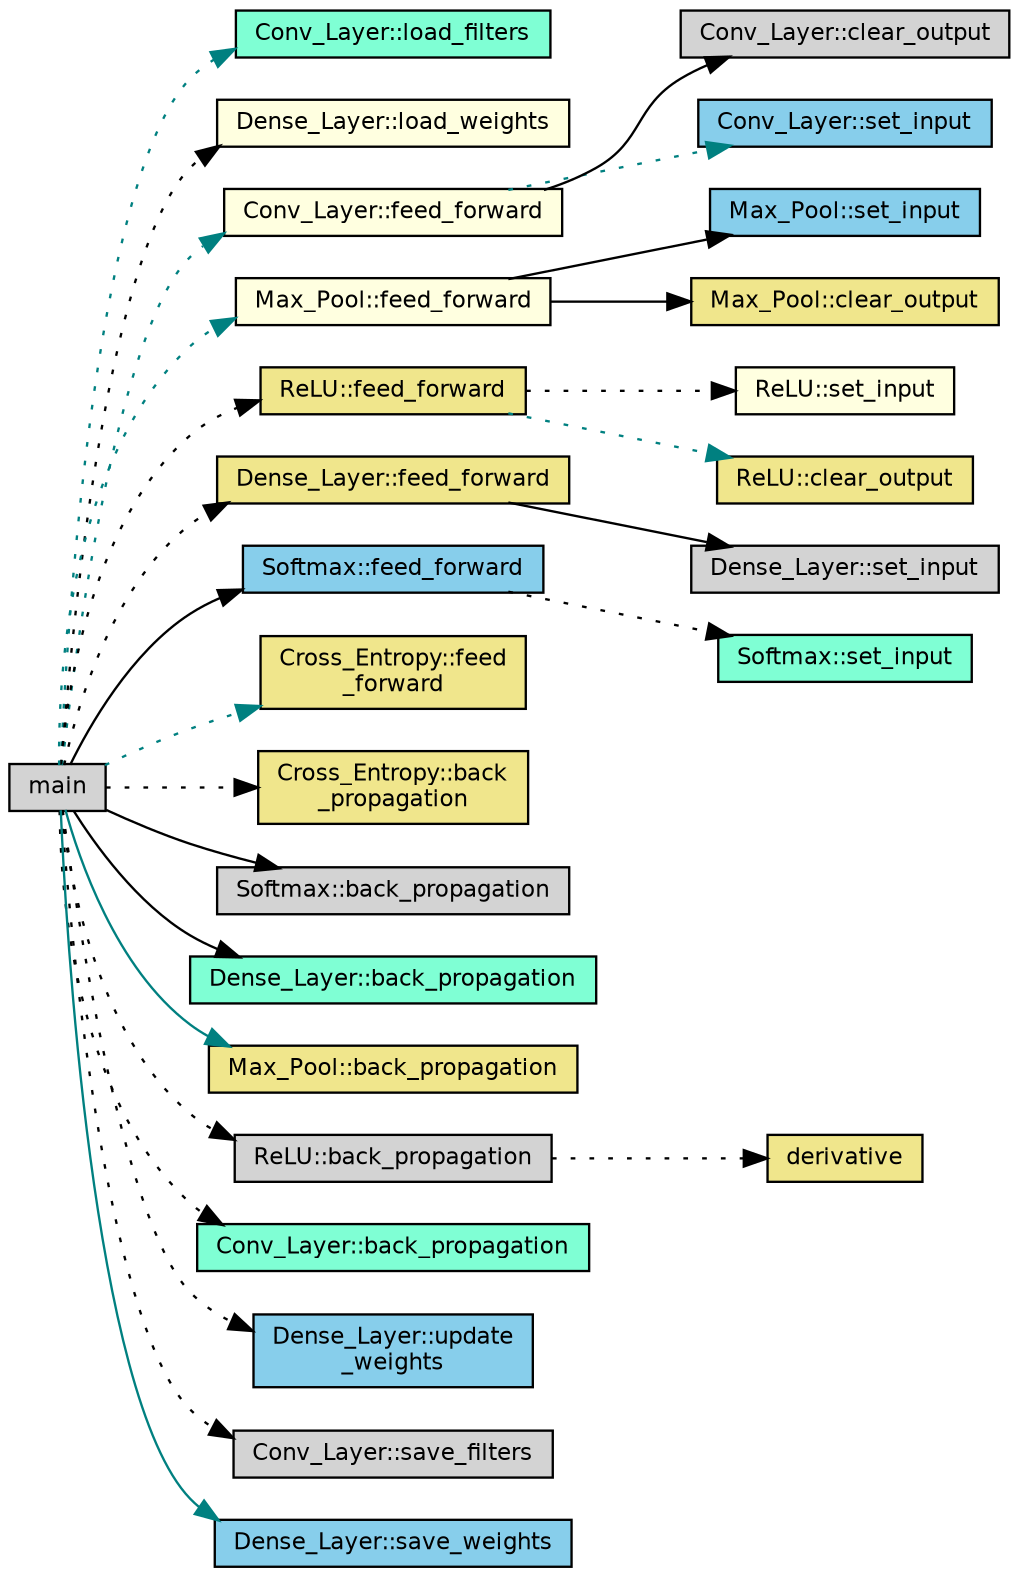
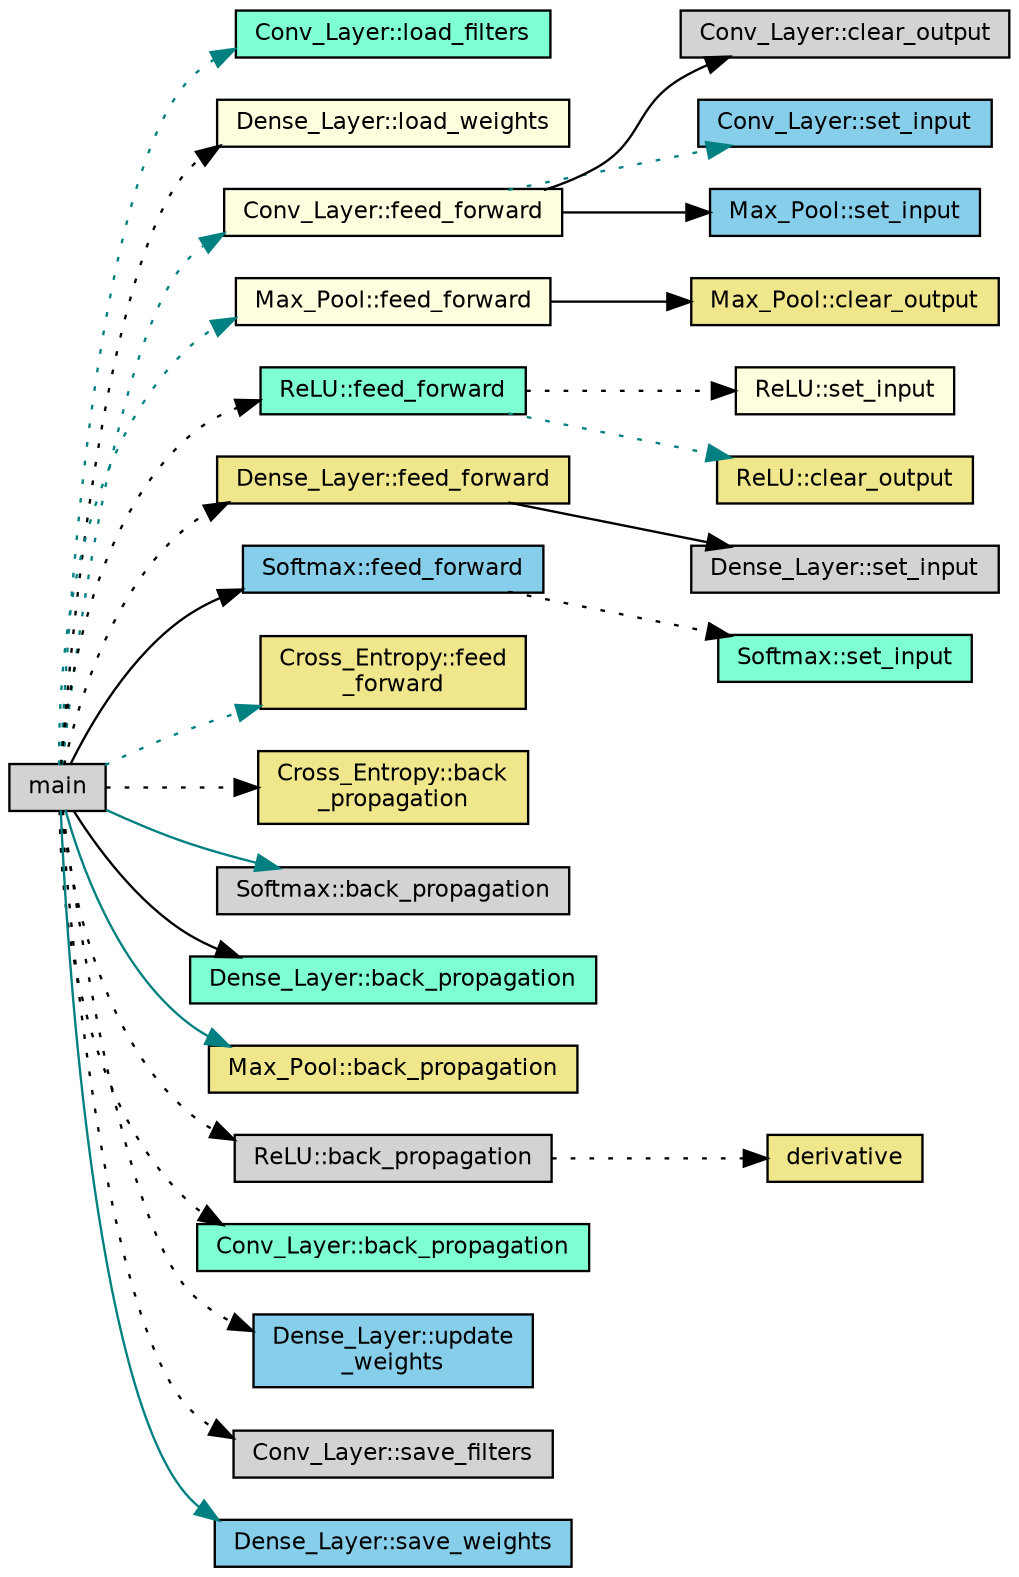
  digraph {
    rankdir=LR
    node [color=black fillcolor=khaki fontname=Helvetica fontsize=10 shape=record style=filled]
    edge [color=black fontname=Helvetica fontsize=10 labelfontname=Helvetica labelfontsize=10 style=dotted]
    n1 [fillcolor=lightgrey fontcolor=black height=0.2 label=main width=0.4]
    n2 [fillcolor=aquamarine height=0.2 label="Conv_Layer::load_filters" width=0.4]
    n3 [fillcolor=lightyellow height=0.2 label="Dense_Layer::load_weights" width=0.4]
    n4 [fillcolor=lightyellow height=0.2 label="Conv_Layer::feed_forward" width=0.4]
-   n5 [height=0.2 label="ReLU::feed_forward" width=0.4]
+   n5 [fillcolor=aquamarine height=0.2 label="ReLU::feed_forward" width=0.4]
    n6 [fillcolor=lightyellow height=0.2 label="Max_Pool::feed_forward" width=0.4]
    n7 [height=0.2 label="Dense_Layer::feed_forward" width=0.4]
    n8 [fillcolor=skyblue height=0.2 label="Softmax::feed_forward" width=0.4]
    n9 [height=0.2 label="Cross_Entropy::feed\l_forward" width=0.4]
    n10 [height=0.2 label="Cross_Entropy::back\l_propagation" width=0.4]
    n11 [fillcolor=lightgrey height=0.2 label="Softmax::back_propagation" width=0.4]
    n12 [fillcolor=aquamarine height=0.2 label="Dense_Layer::back_propagation" width=0.4]
    n13 [height=0.2 label="Max_Pool::back_propagation" width=0.4]
    n14 [fillcolor=lightgrey height=0.2 label="ReLU::back_propagation" width=0.4]
    n15 [fillcolor=aquamarine height=0.2 label="Conv_Layer::back_propagation" width=0.4]
    n16 [fillcolor=skyblue height=0.2 label="Dense_Layer::update\l_weights" width=0.4]
    n17 [fillcolor=lightgrey height=0.2 label="Conv_Layer::save_filters" width=0.4]
    n18 [fillcolor=skyblue height=0.2 label="Dense_Layer::save_weights" width=0.4]
    n19 [fillcolor=skyblue height=0.2 label="Conv_Layer::set_input" width=0.4]
    n20 [fillcolor=lightgrey height=0.2 label="Conv_Layer::clear_output" width=0.4]
    n21 [fillcolor=lightyellow height=0.2 label="ReLU::set_input" width=0.4]
    n22 [height=0.2 label="ReLU::clear_output" width=0.4]
    n23 [fillcolor=skyblue height=0.2 label="Max_Pool::set_input" width=0.4]
    n24 [height=0.2 label="Max_Pool::clear_output" width=0.4]
    n25 [fillcolor=lightgrey height=0.2 label="Dense_Layer::set_input" width=0.4]
    n26 [fillcolor=aquamarine height=0.2 label="Softmax::set_input" width=0.4]
    n27 [height=0.2 label=derivative width=0.4]
    n1 -> n2 [color=teal]
    n1 -> n3
    n1 -> n4 [color=teal]
    n1 -> n5
    n1 -> n6 [color=teal]
    n1 -> n7
    n1 -> n8 [style=solid]
    n1 -> n9 [color=teal]
    n1 -> n10
-   n1 -> n11 [style=solid]
+   n1 -> n11 [color=teal style=solid]
    n1 -> n12 [style=solid]
    n1 -> n13 [color=teal style=solid]
    n1 -> n14
    n1 -> n15
    n1 -> n16
    n1 -> n17
    n1 -> n18 [color=teal style=solid]
    n4 -> n19 [color=teal]
    n4 -> n20 [style=solid]
    n5 -> n21
    n5 -> n22 [color=teal]
-   n6 -> n23 [style=solid]
+   n4 -> n23 [style=solid]
    n6 -> n24 [style=solid]
    n7 -> n25 [style=solid]
    n8 -> n26
    n14 -> n27
  }
